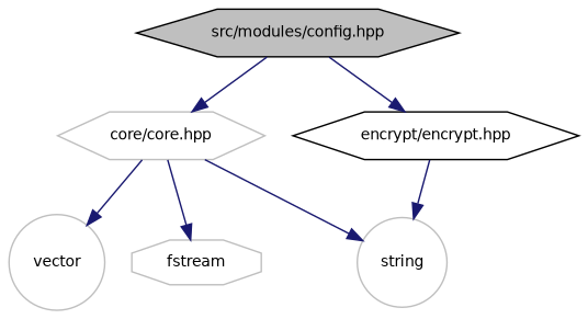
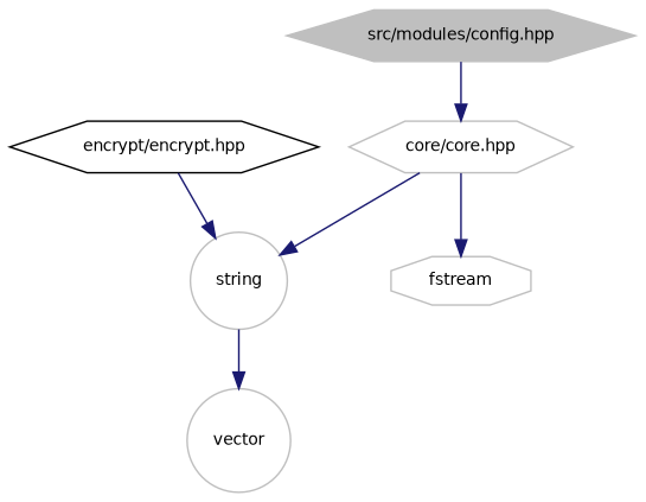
  digraph {
    node [color=grey75 fillcolor=white fontname=Helvetica fontsize=10 shape=hexagon style=filled]
    edge [color=midnightblue fontname=Helvetica fontsize=10 labelfontname=Helvetica labelfontsize=10 style=solid]
-   n1 [color=black fillcolor=grey75 fontcolor=black height=0.2 label="src/modules/config.hpp" width=0.4]
+   n1 [fillcolor=grey75 fontcolor=black height=0.2 label="src/modules/config.hpp" width=0.4]
    n2 [height=0.2 label="core/core.hpp" width=0.4]
    n3 [color=black height=0.2 label="encrypt/encrypt.hpp" width=0.4]
    n4 [height=0.2 label=vector shape=circle width=0.4]
    n5 [height=0.2 label=string shape=circle width=0.4]
    n6 [height=0.2 label=fstream shape=octagon width=0.4]
    n1 -> n2
-   n1 -> n3
-   n2 -> n4
+   n5 -> n4
    n2 -> n5
    n2 -> n6
    n3 -> n5
  }
